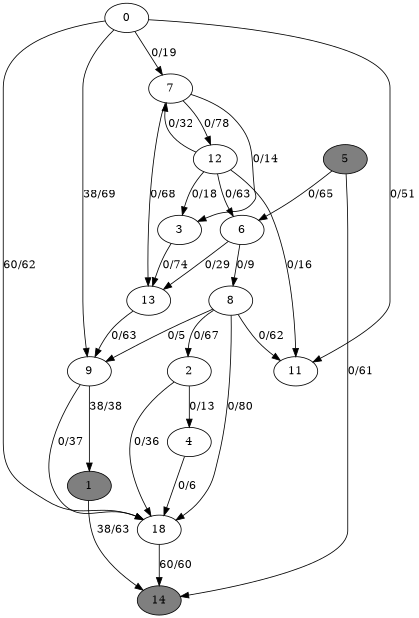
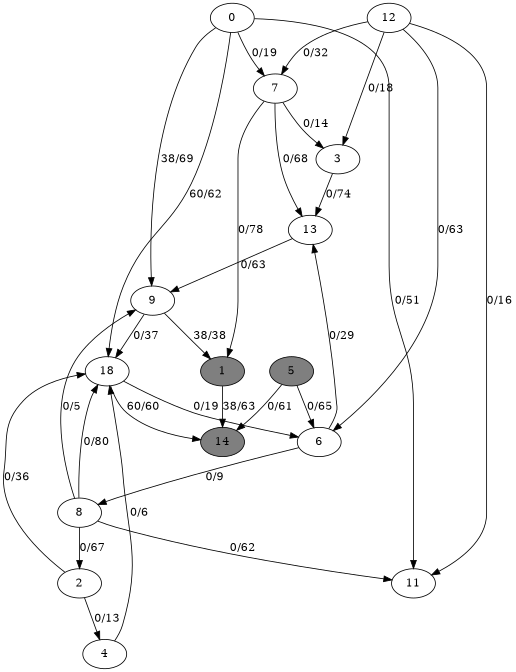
  digraph {
    node [fillcolor=grey100 style=filled]
    0
    7
    9
    n4 [label=18]
    11
    3
    13
    12
    1 [fillcolor=grey50]
    14 [fillcolor=grey50]
    6
    8
    2
    4
    5 [fillcolor=grey50]
    0 -> 7 [label="0/19"]
    0 -> 9 [label="38/69"]
    0 -> n4 [label="60/62"]
    0 -> 11 [label="0/51"]
    7 -> 3 [label="0/14"]
    7 -> 13 [label="0/68"]
-   7 -> 12 [label="0/78"]
+   7 -> 1 [label="0/78"]
    9 -> n4 [label="0/37"]
    9 -> 1 [label="38/38"]
    n4 -> 14 [label="60/60"]
+   n4 -> 6 [label="0/19"]
    3 -> 13 [label="0/74"]
    13 -> 9 [label="0/63"]
    12 -> 7 [label="0/32"]
    12 -> 11 [label="0/16"]
    12 -> 3 [label="0/18"]
    12 -> 6 [label="0/63"]
    1 -> 14 [label="38/63"]
    6 -> 13 [label="0/29"]
    6 -> 8 [label="0/9"]
    8 -> 9 [label="0/5"]
    8 -> n4 [label="0/80"]
    8 -> 11 [label="0/62"]
    8 -> 2 [label="0/67"]
    2 -> n4 [label="0/36"]
    2 -> 4 [label="0/13"]
    4 -> n4 [label="0/6"]
    5 -> 14 [label="0/61"]
    5 -> 6 [label="0/65"]
  }
